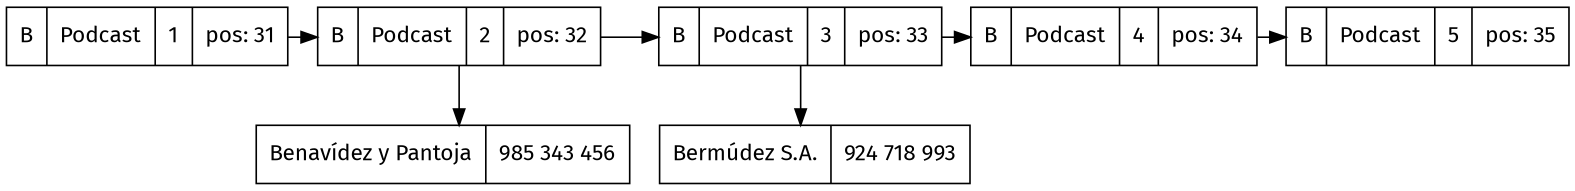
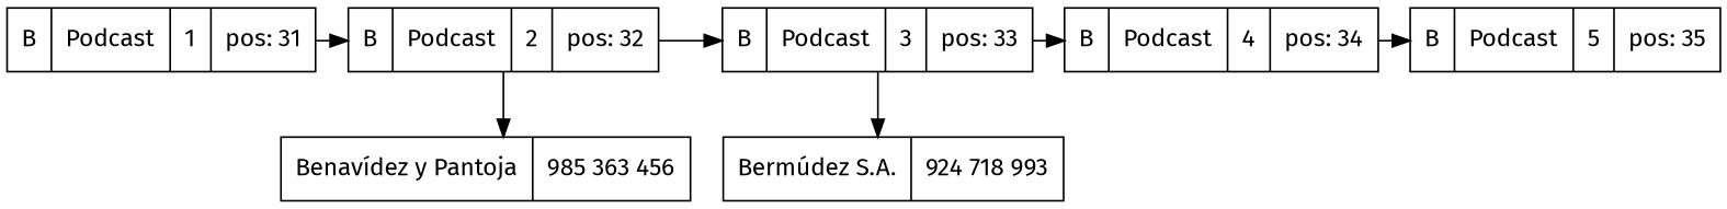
  digraph {
    splines=ortho
    fontname="Fira Sans"
    node [shape=record fontname="Fira Sans"]
    edge [fontname="Fira Sans"]
    n1 [label="B|Podcast|1|pos: 31"]
    n2 [label="B|Podcast|2|pos: 32"]
    n3 [label="B|Podcast|3|pos: 33"]
    n4 [label="B|Podcast|4|pos: 34"]
    n5 [label="B|Podcast|5|pos: 35"]
-   n6 [label="Benavídez y Pantoja|985 343 456"]
+   n6 [label="Benavídez y Pantoja|985 363 456"]
    n7 [label="Bermúdez S.A.|924 718 993"]
    subgraph sub_1 {
      rank=same
      n1
      n2
      n3
      n4
      n5
    }
    n1 -> n2
    n2 -> n3
    n2 -> n6
    n3 -> n4
    n3 -> n7
    n4 -> n5
  }
